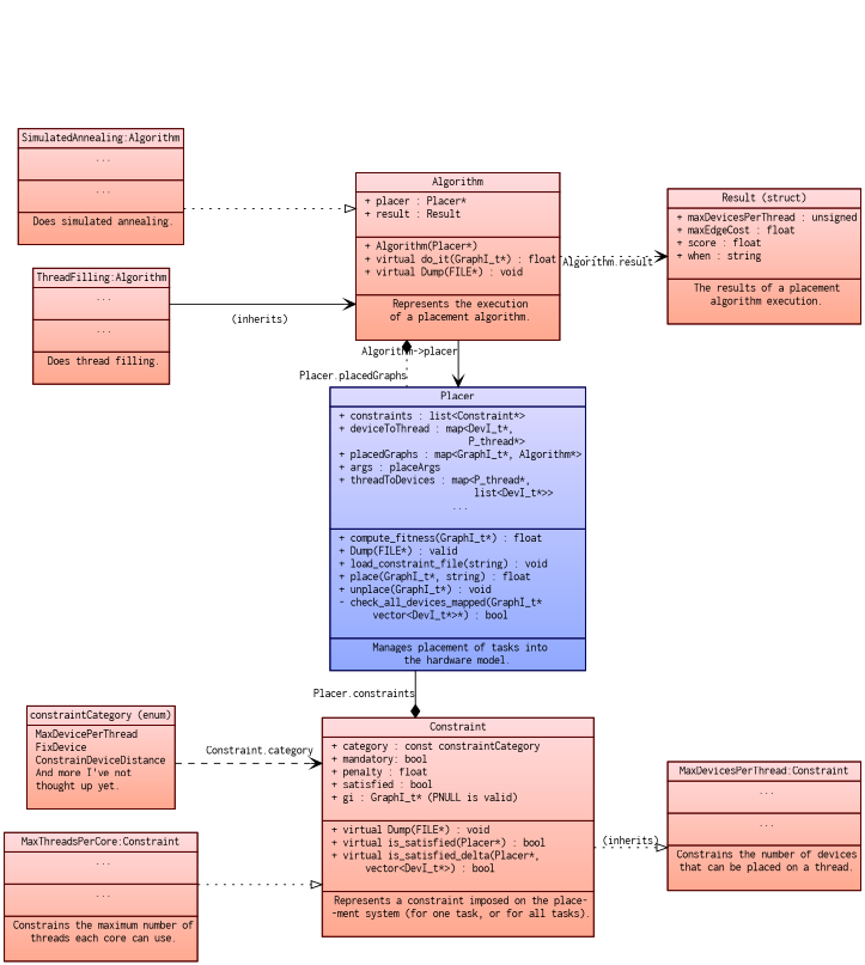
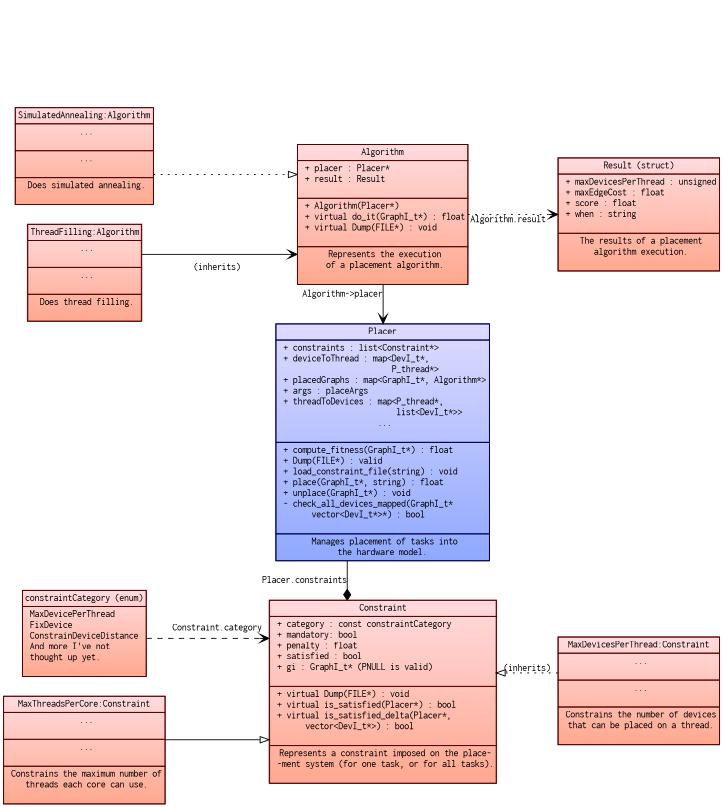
  digraph {
    fontname=Inconsolata
    fontsize=11
    nodesep=0.3
    rankdir=LR
    ranksep=0.2
    splines=ortho
    node [color="#550000" fillcolor="#FFDBDE:#FFA88F" fontname=Inconsolata fontsize=11 gradientangle=270 margin=0 shape=rect style=filled]
    edge [arrowhead=vee color="#000000" fontname=Inconsolata fontsize=11 style=dotted]
    n1 [color="#000055" fillcolor="#DEDBFF:#8FA8FF" label=<<TABLE BORDER="0" CELLBORDER="1" CELLSPACING="0"> <TR><TD>Placer</TD></TR> <TR><TD ALIGN="LEFT"> + constraints : list&lt;Constraint*&gt;<BR ALIGN="LEFT"/> + deviceToThread : map&lt;DevI_t*,<BR ALIGN="LEFT"/>                        P_thread*&gt;<BR ALIGN="LEFT"/> + placedGraphs : map&lt;GraphI_t*, Algorithm*&gt;<BR ALIGN="LEFT"/> + args : placeArgs<BR ALIGN="LEFT"/> + threadToDevices : map&lt;P_thread*,<BR ALIGN="LEFT"/>                         list&lt;DevI_t*&gt;&gt;<BR ALIGN="LEFT"/> ...<BR ALIGN="TEXT"/> </TD></TR> <TR><TD ALIGN="LEFT"> + compute_fitness(GraphI_t*) : float<BR ALIGN="LEFT"/> + Dump(FILE*) : valid<BR ALIGN="LEFT"/> + load_constraint_file(string) : void<BR ALIGN="LEFT"/> + place(GraphI_t*, string) : float<BR ALIGN="LEFT"/> + unplace(GraphI_t*) : void<BR ALIGN="LEFT"/> - check_all_devices_mapped(GraphI_t*<BR ALIGN="LEFT"/>       vector&lt;DevI_t*&gt;*) : bool<BR ALIGN="LEFT"/> </TD></TR> <TR><TD ALIGN="TEXT"> Manages placement of tasks into<BR ALIGN="TEXT"/> the hardware model. </TD></TR></TABLE>>]
    n2 [label=<<TABLE BORDER="0" CELLBORDER="1" CELLSPACING="0"> <TR><TD>Constraint</TD></TR> <TR><TD ALIGN="LEFT"> + category : const constraintCategory<BR ALIGN="LEFT"/> + mandatory: bool<BR ALIGN="LEFT"/> + penalty : float<BR ALIGN="LEFT"/> + satisfied : bool<BR ALIGN="LEFT"/> + gi : GraphI_t* (PNULL is valid)<BR ALIGN="LEFT"/> </TD></TR> <TR><TD ALIGN="LEFT"> + virtual Dump(FILE*) : void<BR ALIGN="LEFT"/> + virtual is_satisfied(Placer*) : bool<BR ALIGN="LEFT"/> + virtual is_satisfied_delta(Placer*,<BR ALIGN="LEFT"/>       vector&lt;DevI_t*&gt;) : bool<BR ALIGN="LEFT"/> </TD></TR> <TR><TD ALIGN="TEXT"> Represents a constraint imposed on the place-<BR ALIGN="TEXT"/> -ment system (for one task, or for all tasks).<BR ALIGN="TEXT"/> </TD></TR></TABLE>>]
    n3 [label=<<TABLE BORDER="0" CELLBORDER="1" CELLSPACING="0"> <TR><TD>constraintCategory (enum)</TD></TR> <TR><TD ALIGN="LEFT"> MaxDevicePerThread<BR ALIGN="LEFT"/> FixDevice<BR ALIGN="LEFT"/> ConstrainDeviceDistance<BR ALIGN="LEFT"/> And more I've not<BR ALIGN="LEFT"/> thought up yet.<BR ALIGN="LEFT"/> </TD></TR></TABLE>>]
    n4 [label=<<TABLE BORDER="0" CELLBORDER="1" CELLSPACING="0"> <TR><TD>Algorithm</TD></TR> <TR><TD ALIGN="LEFT"> + placer : Placer*<BR ALIGN="LEFT"/> + result : Result<BR ALIGN="LEFT"/> </TD></TR> <TR><TD ALIGN="LEFT"> + Algorithm(Placer*)<BR ALIGN="LEFT"/> + virtual do_it(GraphI_t*) : float<BR ALIGN="LEFT"/> + virtual Dump(FILE*) : void<BR ALIGN="LEFT"/> </TD></TR> <TR><TD ALIGN="TEXT"> Represents the execution<BR ALIGN="TEXT"/> of a placement algorithm.<BR ALIGN="TEXT"/> </TD></TR></TABLE>>]
    n5 [label=<<TABLE BORDER="0" CELLBORDER="1" CELLSPACING="0"> <TR><TD>Result (struct)</TD></TR> <TR><TD ALIGN="LEFT"> + maxDevicesPerThread : unsigned<BR ALIGN="LEFT"/> + maxEdgeCost : float<BR ALIGN="LEFT"/> + score : float<BR ALIGN="LEFT"/> + when : string<BR ALIGN="LEFT"/> </TD></TR> <TR><TD ALIGN="TEXT"> The results of a placement<BR ALIGN="TEXT"/> algorithm execution.<BR ALIGN="TEXT"/> </TD></TR></TABLE>>]
    n6 [label=<<TABLE BORDER="0" CELLBORDER="1" CELLSPACING="0"> <TR><TD>MaxDevicesPerThread:Constraint</TD></TR> <TR><TD ALIGN="TEXT"> ...<BR ALIGN="TEXT"/> </TD></TR> <TR><TD ALIGN="TEXT"> ...<BR ALIGN="TEXT"/> </TD></TR> <TR><TD ALIGN="TEXT"> Constrains the number of devices<BR ALIGN="TEXT"/> that can be placed on a thread.<BR ALIGN="TEXT"/> </TD></TR></TABLE>>]
    n7 [label=<<TABLE BORDER="0" CELLBORDER="1" CELLSPACING="0"> <TR><TD>MaxThreadsPerCore:Constraint</TD></TR> <TR><TD ALIGN="TEXT"> ...<BR ALIGN="TEXT"/> </TD></TR> <TR><TD ALIGN="TEXT"> ...<BR ALIGN="TEXT"/> </TD></TR> <TR><TD ALIGN="TEXT"> Constrains the maximum number of<BR ALIGN="TEXT"/> threads each core can use.<BR ALIGN="TEXT"/> </TD></TR></TABLE>>]
    n8 [label=<<TABLE BORDER="0" CELLBORDER="1" CELLSPACING="0"> <TR><TD>SimulatedAnnealing:Algorithm</TD></TR> <TR><TD ALIGN="TEXT"> ...<BR ALIGN="TEXT"/> </TD></TR> <TR><TD ALIGN="TEXT"> ...<BR ALIGN="TEXT"/> </TD></TR> <TR><TD ALIGN="TEXT"> Does simulated annealing.<BR ALIGN="TEXT"/> </TD></TR></TABLE>>]
    n9 [label=<<TABLE BORDER="0" CELLBORDER="1" CELLSPACING="0"> <TR><TD>ThreadFilling:Algorithm</TD></TR> <TR><TD ALIGN="TEXT"> ...<BR ALIGN="TEXT"/> </TD></TR> <TR><TD ALIGN="TEXT"> ...<BR ALIGN="TEXT"/> </TD></TR> <TR><TD ALIGN="TEXT"> Does thread filling.<BR ALIGN="TEXT"/> </TD></TR></TABLE>>]
    placeholder_1 [style=invis]
    placeholder_2 [style=invis]
    subgraph sub_1 {
      n1
      n2
      n3
      n4
      n5
    }
    subgraph sub_2 {
      n1
      n2
      n4
    }
    subgraph sub_3 {
      n2
      n4
      n6
      n7
      n8
      n9
    }
    subgraph sub_4 {
      rank=same
      rankdir=UD
      n1
      n2
      n4
    }
    n1 -> n2 [arrowhead=diamond constraint=false label="Placer.constraints" style=solid]
    n1 -> n2 [style=invis arrowhead=""]
-   n1 -> n4 [arrowhead=diamond constraint=false label="Placer.placedGraphs"]
    n3 -> n2 [label="Constraint.category" style=dashed]
    n4 -> n1 [style=solid xlabel="Algorithm->placer"]
    n4 -> n1 [style=invis arrowhead=""]
    n4 -> n5 [xlabel="Algorithm.result"]
-   n2 -> n6 [arrowhead=onormal label="(inherits)"]
-   n7 -> n2 [arrowhead=onormal]
+   n6 -> n2 [arrowhead=onormal label="(inherits)"]
+   n7 -> n2 [arrowhead=onormal style=solid]
    n8 -> n4 [arrowhead=onormal]
    n9 -> n4 [label="(inherits)" style=solid]
  }
